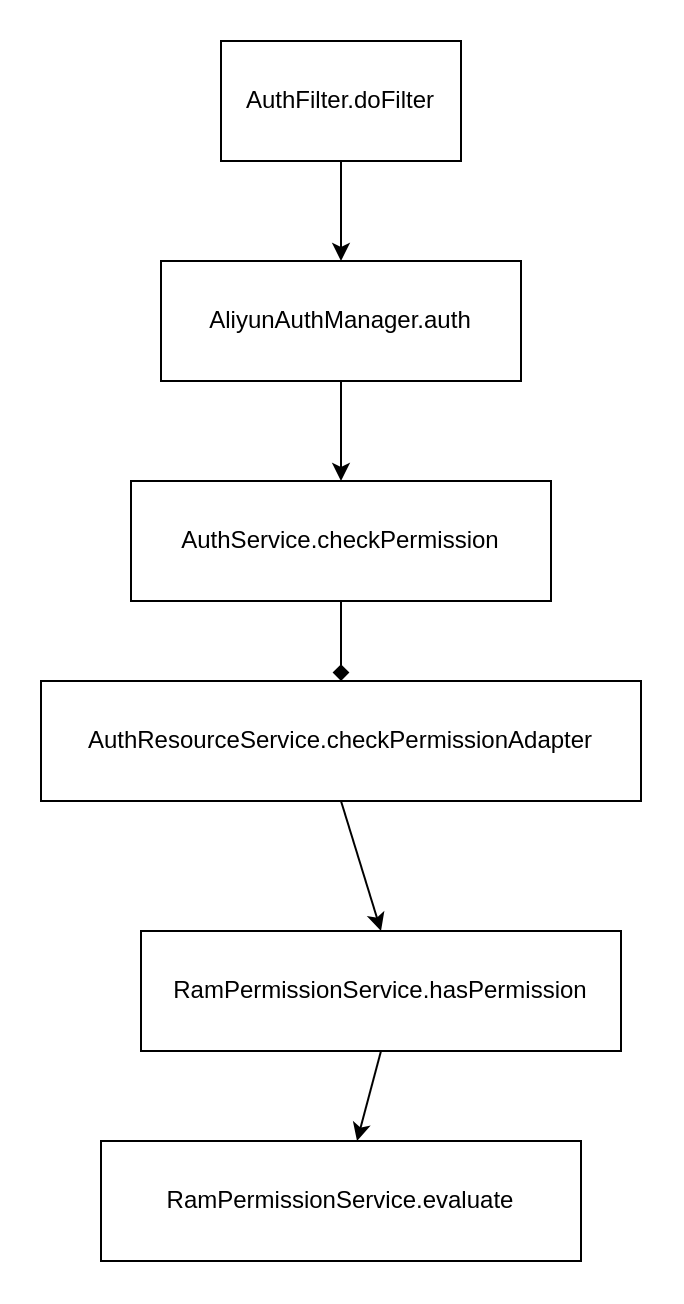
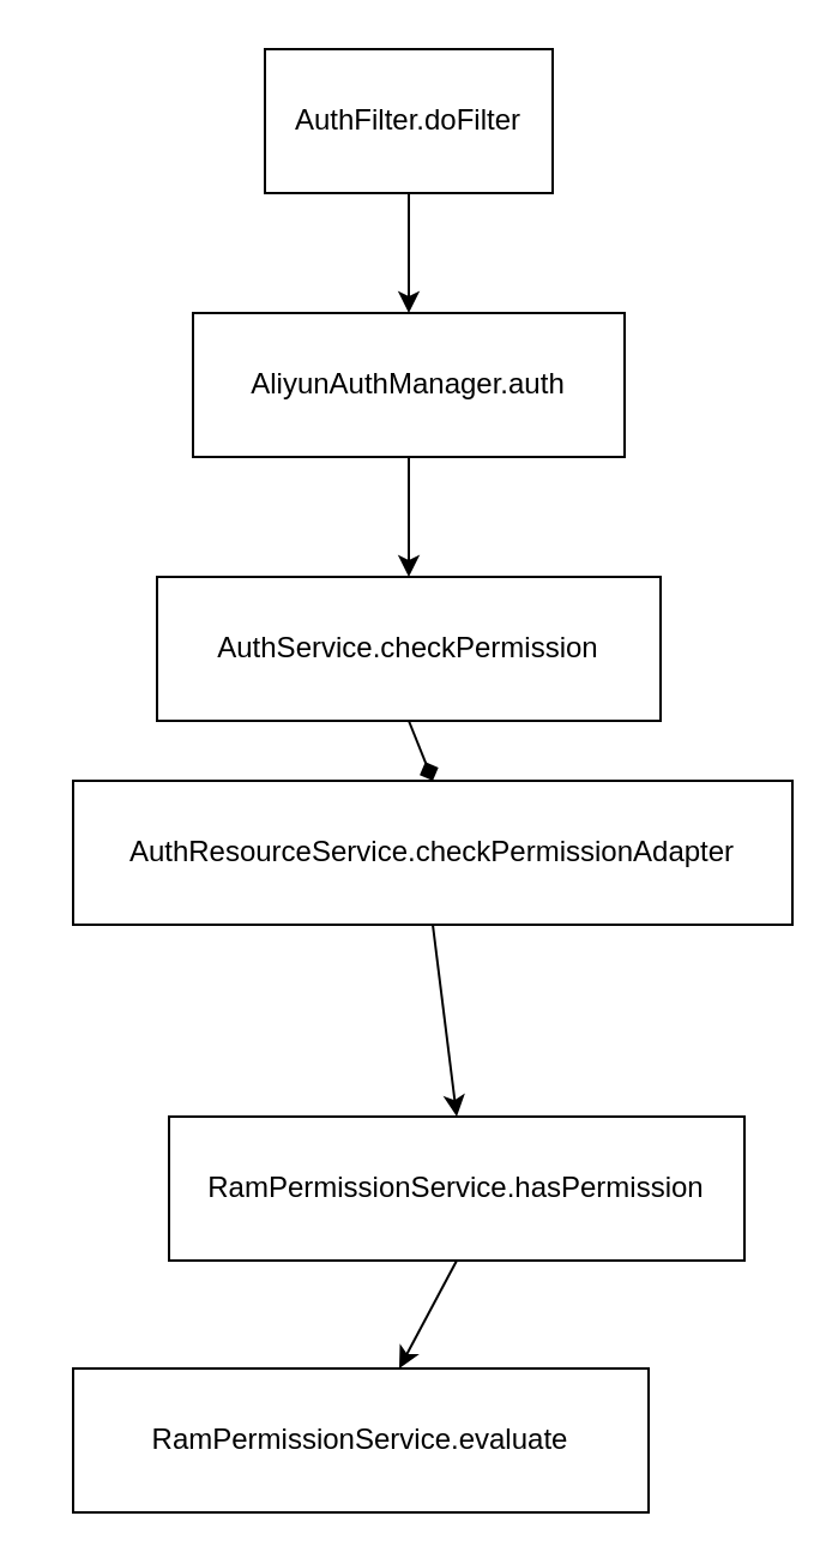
  <mxCell id="0" />
  <mxCell id="1" parent="0" />
  <mxCell id="2" value="AuthFilter.doFilter" style="rounded=0;whiteSpace=wrap;html=1;" vertex="1" parent="1"><mxGeometry x="110" y="20" width="120" height="60" as="geometry" /></mxCell>
  <mxCell id="3" value="" style="endArrow=classic;html=1;rounded=0;exitX=0.5;exitY=1;exitDx=0;exitDy=0;entryX=0.5;entryY=0;entryDx=0;entryDy=0;" edge="1" parent="1" source="2" target="4"><mxGeometry width="50" height="50" relative="1" as="geometry"><mxPoint x="240" y="280" as="sourcePoint" /><mxPoint x="170" y="180" as="targetPoint" /></mxGeometry></mxCell>
  <mxCell id="4" value="AliyunAuthManager.auth" style="rounded=0;whiteSpace=wrap;html=1;" vertex="1" parent="1"><mxGeometry x="80" y="130" width="180" height="60" as="geometry" /></mxCell>
  <mxCell id="5" value="AuthService.checkPermission" style="rounded=0;whiteSpace=wrap;html=1;" vertex="1" parent="1"><mxGeometry x="65" y="240" width="210" height="60" as="geometry" /></mxCell>
  <mxCell id="6" value="" style="endArrow=classic;html=1;rounded=0;exitX=0.5;exitY=1;exitDx=0;exitDy=0;entryX=0.5;entryY=0;entryDx=0;entryDy=0;" edge="1" parent="1" source="4" target="5"><mxGeometry width="50" height="50" relative="1" as="geometry"><mxPoint x="-100" y="290" as="sourcePoint" /><mxPoint x="170" y="280" as="targetPoint" /></mxGeometry></mxCell>
- <mxCell id="7" value="AuthResourceService.checkPermissionAdapter" style="rounded=0;whiteSpace=wrap;html=1;" vertex="1" parent="1"><mxGeometry x="20" y="340" width="300" height="60" as="geometry" /></mxCell>
+ <mxCell id="7" value="AuthResourceService.checkPermissionAdapter" style="rounded=0;whiteSpace=wrap;html=1;" vertex="1" parent="1"><mxGeometry x="30" y="325" width="300" height="60" as="geometry" /></mxCell>
  <mxCell id="8" value="" style="endArrow=diamond;html=1;rounded=0;exitX=0.5;exitY=1;exitDx=0;exitDy=0;entryX=0.5;entryY=0;entryDx=0;entryDy=0;" edge="1" parent="1" source="5" target="7"><mxGeometry width="50" height="50" relative="1" as="geometry"><mxPoint x="220" y="310" as="sourcePoint" /><mxPoint x="220" y="360" as="targetPoint" /></mxGeometry></mxCell>
  <mxCell id="9" value="RamPermissionService.hasPermission" style="rounded=0;whiteSpace=wrap;html=1;" vertex="1" parent="1"><mxGeometry x="70" y="465" width="240" height="60" as="geometry" /></mxCell>
  <mxCell id="10" value="" style="endArrow=classic;html=1;rounded=0;exitX=0.5;exitY=1;exitDx=0;exitDy=0;entryX=0.5;entryY=0;entryDx=0;entryDy=0;" edge="1" parent="1" source="7" target="9"><mxGeometry width="50" height="50" relative="1" as="geometry"><mxPoint x="420" y="460" as="sourcePoint" /><mxPoint x="470" y="410" as="targetPoint" /></mxGeometry></mxCell>
- <mxCell id="11" value="RamPermissionService.evaluate" style="rounded=0;whiteSpace=wrap;html=1;" vertex="1" parent="1"><mxGeometry x="50" y="570" width="240" height="60" as="geometry" /></mxCell>
+ <mxCell id="11" value="RamPermissionService.evaluate" style="rounded=0;whiteSpace=wrap;html=1;" vertex="1" parent="1"><mxGeometry x="30" y="570" width="240" height="60" as="geometry" /></mxCell>
  <mxCell id="12" value="" style="endArrow=classic;html=1;rounded=0;exitX=0.5;exitY=1;exitDx=0;exitDy=0;" edge="1" parent="1" source="9" target="11"><mxGeometry width="50" height="50" relative="1" as="geometry"><mxPoint x="70" y="740" as="sourcePoint" /><mxPoint x="120" y="690" as="targetPoint" /></mxGeometry></mxCell>
